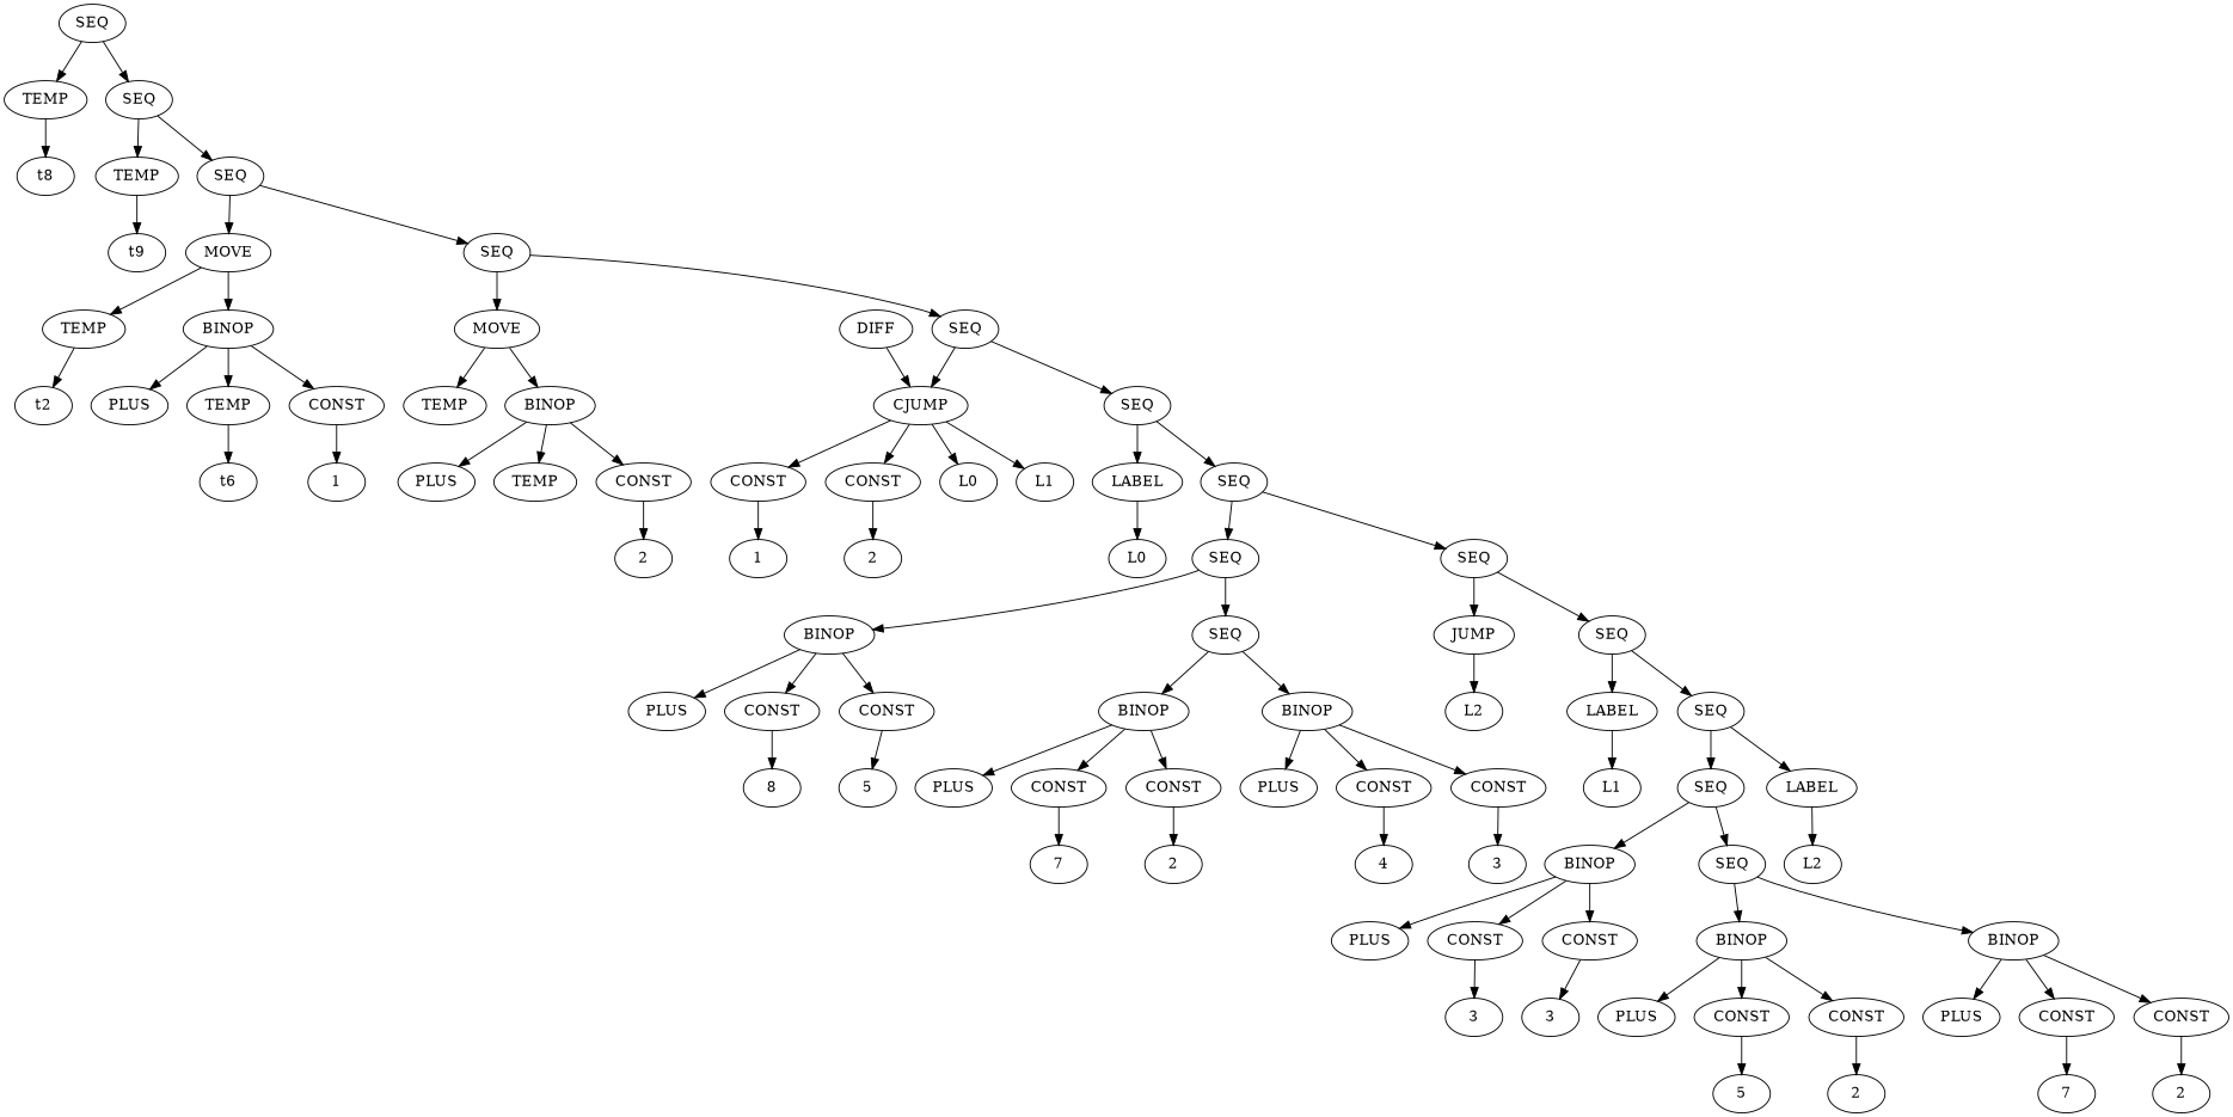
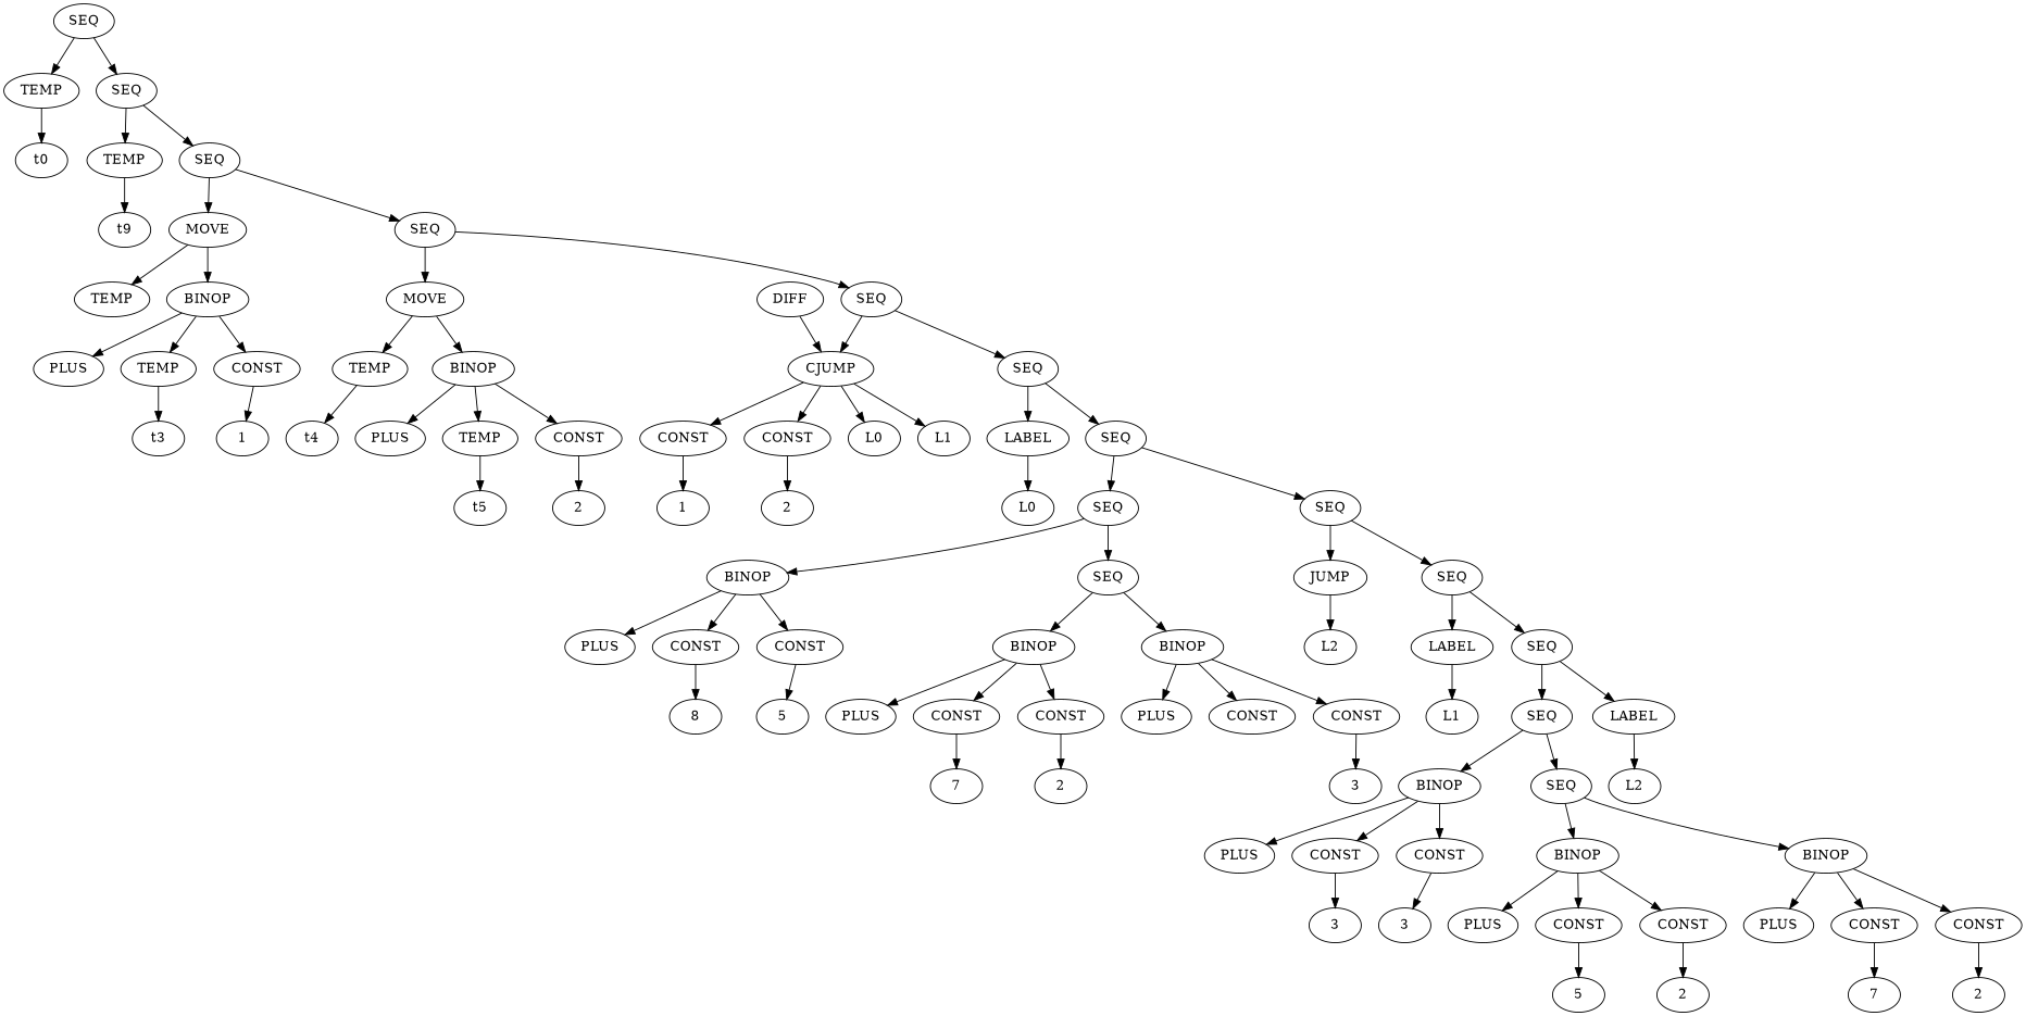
  digraph {
    node [shape=ellipse]
    n1 [label=SEQ]
    n2 [label=TEMP]
    n3 [label=SEQ]
-   n4 [label=t8]
+   n4 [label=t0]
    n5 [label=TEMP]
    n6 [label=SEQ]
    n7 [label=t9]
    n8 [label=MOVE]
    n9 [label=SEQ]
    n10 [label=TEMP]
    n11 [label=BINOP]
    n12 [label=MOVE]
    n13 [label=SEQ]
-   n14 [label=t2]
    n15 [label=PLUS]
    n16 [label=TEMP]
    n17 [label=CONST]
-   n18 [label=t6]
+   n18 [label=t3]
    n19 [label=1]
    n20 [label=TEMP]
    n21 [label=BINOP]
    n22 [label=CJUMP]
    n23 [label=SEQ]
+   n24 [label=t4]
    n25 [label=PLUS]
    n26 [label=TEMP]
    n27 [label=CONST]
+   n28 [label=t5]
    n29 [label=2]
    n30 [label=CONST]
    n31 [label=CONST]
    n32 [label=L0]
    n33 [label=L1]
    n34 [label=LABEL]
    n35 [label=SEQ]
    n36 [label=DIFF]
    n37 [label=1]
    n38 [label=2]
    n39 [label=L0]
    n40 [label=SEQ]
    n41 [label=SEQ]
    n42 [label=BINOP]
    n43 [label=SEQ]
    n44 [label=JUMP]
    n45 [label=SEQ]
    n46 [label=PLUS]
    n47 [label=CONST]
    n48 [label=CONST]
    n49 [label=BINOP]
    n50 [label=BINOP]
    n51 [label=8]
    n52 [label=5]
    n53 [label=PLUS]
    n54 [label=CONST]
    n55 [label=CONST]
    n56 [label=PLUS]
    n57 [label=CONST]
    n58 [label=CONST]
    n59 [label=7]
    n60 [label=2]
-   n61 [label=4]
    n62 [label=3]
    n63 [label=L2]
    n64 [label=LABEL]
    n65 [label=SEQ]
    n66 [label=L1]
    n67 [label=SEQ]
    n68 [label=LABEL]
    n69 [label=BINOP]
    n70 [label=SEQ]
    n71 [label=L2]
    n72 [label=PLUS]
    n73 [label=CONST]
    n74 [label=CONST]
    n75 [label=BINOP]
    n76 [label=BINOP]
    n77 [label=3]
    n78 [label=3]
    n79 [label=PLUS]
    n80 [label=CONST]
    n81 [label=CONST]
    n82 [label=PLUS]
    n83 [label=CONST]
    n84 [label=CONST]
    n85 [label=5]
    n86 [label=2]
    n87 [label=7]
    n88 [label=2]
    n1 -> n2
    n1 -> n3
    n2 -> n4
    n3 -> n5
    n3 -> n6
    n5 -> n7
    n6 -> n8
    n6 -> n9
    n8 -> n10
    n8 -> n11
    n9 -> n12
    n9 -> n13
-   n10 -> n14
    n11 -> n15
    n11 -> n16
    n11 -> n17
    n12 -> n20
    n12 -> n21
    n13 -> n22
    n13 -> n23
    n16 -> n18
    n17 -> n19
+   n20 -> n24
    n21 -> n25
    n21 -> n26
    n21 -> n27
    n22 -> n30
    n22 -> n31
    n22 -> n32
    n22 -> n33
    n23 -> n34
    n23 -> n35
+   n26 -> n28
    n27 -> n29
    n30 -> n37
    n31 -> n38
    n34 -> n39
    n35 -> n40
    n35 -> n41
    n36 -> n22
    n40 -> n42
    n40 -> n43
    n41 -> n44
    n41 -> n45
    n42 -> n46
    n42 -> n47
    n42 -> n48
    n43 -> n49
    n43 -> n50
    n44 -> n63
    n45 -> n64
    n45 -> n65
    n47 -> n51
    n48 -> n52
    n49 -> n53
    n49 -> n54
    n49 -> n55
    n50 -> n56
    n50 -> n57
    n50 -> n58
    n54 -> n59
    n55 -> n60
-   n57 -> n61
    n58 -> n62
    n64 -> n66
    n65 -> n67
    n65 -> n68
    n67 -> n69
    n67 -> n70
    n68 -> n71
    n69 -> n72
    n69 -> n73
    n69 -> n74
    n70 -> n75
    n70 -> n76
    n73 -> n77
    n74 -> n78
    n75 -> n79
    n75 -> n80
    n75 -> n81
    n76 -> n82
    n76 -> n83
    n76 -> n84
    n80 -> n85
    n81 -> n86
    n83 -> n87
    n84 -> n88
  }
